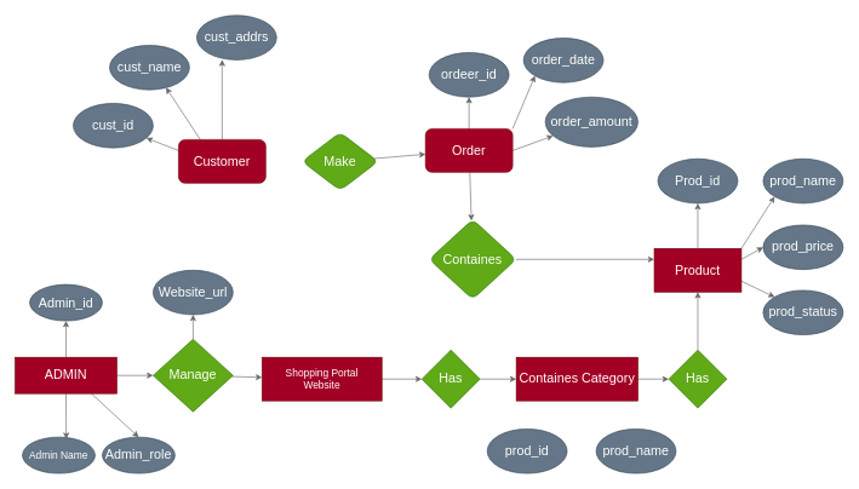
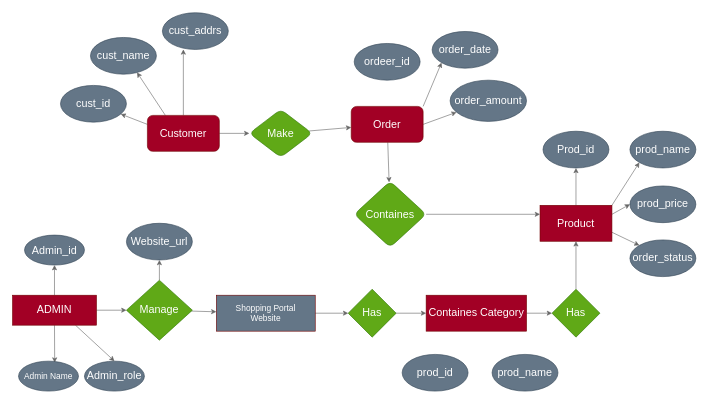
  <mxCell id="0" />
  <mxCell id="1" parent="0" />
  <mxCell id="2" value="" style="edgeStyle=none;html=1;fontSize=18;strokeColor=#666666;fillColor=#f5f5f5;" edge="1" parent="1" source="6" target="9"><mxGeometry relative="1" as="geometry" /></mxCell>
  <mxCell id="3" style="edgeStyle=none;html=1;exitX=0.5;exitY=0;exitDx=0;exitDy=0;entryX=0.5;entryY=1;entryDx=0;entryDy=0;fontSize=14;strokeColor=#666666;fillColor=#f5f5f5;" edge="1" parent="1" source="6" target="13"><mxGeometry relative="1" as="geometry" /></mxCell>
  <mxCell id="4" style="edgeStyle=none;html=1;exitX=0.5;exitY=1;exitDx=0;exitDy=0;entryX=0.603;entryY=0.047;entryDx=0;entryDy=0;entryPerimeter=0;fontSize=14;strokeColor=#666666;fillColor=#f5f5f5;" edge="1" parent="1" source="6" target="12"><mxGeometry relative="1" as="geometry" /></mxCell>
  <mxCell id="5" style="edgeStyle=none;html=1;exitX=0.75;exitY=1;exitDx=0;exitDy=0;entryX=0.5;entryY=0;entryDx=0;entryDy=0;fontSize=14;strokeColor=#666666;fillColor=#f5f5f5;" edge="1" parent="1" source="6" target="14"><mxGeometry relative="1" as="geometry" /></mxCell>
  <mxCell id="6" value="&lt;font style=&quot;font-size: 18px;&quot;&gt;ADMIN&lt;/font&gt;" style="rounded=0;whiteSpace=wrap;html=1;fillColor=#a20025;fontColor=#ffffff;strokeColor=#6F0000;" vertex="1" parent="1"><mxGeometry x="20" y="492" width="140" height="50" as="geometry" /></mxCell>
  <mxCell id="7" value="" style="edgeStyle=none;html=1;fontSize=18;strokeColor=#666666;fillColor=#f5f5f5;" edge="1" parent="1" source="9" target="11"><mxGeometry relative="1" as="geometry" /></mxCell>
  <mxCell id="8" style="edgeStyle=none;html=1;exitX=0.5;exitY=0;exitDx=0;exitDy=0;fontSize=14;strokeColor=#666666;fillColor=#f5f5f5;" edge="1" parent="1" source="9" target="15"><mxGeometry relative="1" as="geometry" /></mxCell>
  <mxCell id="9" value="&lt;font style=&quot;font-size: 18px;&quot;&gt;Manage&lt;/font&gt;" style="rhombus;whiteSpace=wrap;html=1;rounded=0;fillColor=#60a917;strokeColor=#2D7600;fontColor=#ffffff;" vertex="1" parent="1"><mxGeometry x="210" y="467" width="110" height="100" as="geometry" /></mxCell>
  <mxCell id="10" value="" style="edgeStyle=none;html=1;fontSize=14;strokeColor=#666666;fillColor=#f5f5f5;" edge="1" parent="1" source="11" target="17"><mxGeometry relative="1" as="geometry" /></mxCell>
- <mxCell id="11" value="&lt;font style=&quot;font-size: 14px;&quot;&gt;Shopping Portal&lt;br&gt;Website&lt;/font&gt;" style="whiteSpace=wrap;html=1;rounded=0;fillColor=#a20025;fontColor=#ffffff;strokeColor=#6F0000;" vertex="1" parent="1"><mxGeometry x="360" y="492" width="165" height="60" as="geometry" /></mxCell>
+ <mxCell id="11" value="&lt;font style=&quot;font-size: 14px;&quot;&gt;Shopping Portal&lt;br&gt;Website&lt;/font&gt;" style="whiteSpace=wrap;html=1;rounded=0;fillColor=#647687;fontColor=#ffffff;strokeColor=#6F0000;" vertex="1" parent="1"><mxGeometry x="360" y="492" width="165" height="60" as="geometry" /></mxCell>
  <mxCell id="12" value="&lt;font style=&quot;font-size: 14px;&quot;&gt;Admin Name&lt;/font&gt;" style="ellipse;whiteSpace=wrap;html=1;fontSize=18;fillColor=#647687;fontColor=#ffffff;strokeColor=#314354;gradientColor=none;" vertex="1" parent="1"><mxGeometry x="30" y="602" width="100" height="50" as="geometry" /></mxCell>
  <mxCell id="13" value="Admin_id" style="ellipse;whiteSpace=wrap;html=1;fontSize=18;fillColor=#647687;fontColor=#ffffff;strokeColor=#314354;gradientColor=none;" vertex="1" parent="1"><mxGeometry x="40" y="391.72" width="100" height="50" as="geometry" /></mxCell>
  <mxCell id="14" value="Admin_role" style="ellipse;whiteSpace=wrap;html=1;fontSize=18;fillColor=#647687;fontColor=#ffffff;strokeColor=#314354;gradientColor=none;" vertex="1" parent="1"><mxGeometry x="140" y="602" width="100" height="50" as="geometry" /></mxCell>
  <mxCell id="15" value="Website_url" style="ellipse;whiteSpace=wrap;html=1;fontSize=18;fillColor=#647687;fontColor=#ffffff;strokeColor=#314354;gradientColor=none;" vertex="1" parent="1"><mxGeometry x="210" y="372" width="110" height="61.25" as="geometry" /></mxCell>
  <mxCell id="16" value="" style="edgeStyle=none;html=1;fontSize=18;strokeColor=#666666;fillColor=#f5f5f5;" edge="1" parent="1" source="17" target="19"><mxGeometry relative="1" as="geometry" /></mxCell>
  <mxCell id="17" value="&lt;font style=&quot;font-size: 18px;&quot;&gt;Has&lt;/font&gt;" style="rhombus;whiteSpace=wrap;html=1;rounded=0;fillColor=#60a917;strokeColor=#2D7600;fontColor=#ffffff;" vertex="1" parent="1"><mxGeometry x="580" y="482" width="80" height="80" as="geometry" /></mxCell>
  <mxCell id="18" value="" style="edgeStyle=none;html=1;fontSize=18;strokeColor=#666666;fillColor=#f5f5f5;" edge="1" parent="1" source="19" target="21"><mxGeometry relative="1" as="geometry" /></mxCell>
  <mxCell id="19" value="&lt;font style=&quot;font-size: 18px;&quot;&gt;Containes Category&lt;/font&gt;" style="whiteSpace=wrap;html=1;rounded=0;fillColor=#a20025;fontColor=#ffffff;strokeColor=#6F0000;" vertex="1" parent="1"><mxGeometry x="710" y="492" width="167.5" height="60" as="geometry" /></mxCell>
  <mxCell id="20" value="" style="edgeStyle=none;html=1;fontSize=18;exitX=0.5;exitY=0;exitDx=0;exitDy=0;fillColor=#f5f5f5;strokeColor=#666666;" edge="1" parent="1" source="21" target="26"><mxGeometry relative="1" as="geometry"><mxPoint x="970" y="482" as="sourcePoint" /></mxGeometry></mxCell>
  <mxCell id="21" value="&lt;font style=&quot;font-size: 18px;&quot;&gt;Has&lt;/font&gt;" style="rhombus;whiteSpace=wrap;html=1;rounded=0;fillColor=#60a917;strokeColor=#2D7600;fontColor=#ffffff;" vertex="1" parent="1"><mxGeometry x="920" y="482" width="80" height="80" as="geometry" /></mxCell>
  <mxCell id="22" style="edgeStyle=none;html=1;exitX=0.5;exitY=0;exitDx=0;exitDy=0;fontSize=18;fillColor=#f5f5f5;strokeColor=#666666;" edge="1" parent="1" source="26" target="28"><mxGeometry relative="1" as="geometry" /></mxCell>
  <mxCell id="23" style="edgeStyle=none;html=1;exitX=1;exitY=0;exitDx=0;exitDy=0;entryX=0;entryY=1;entryDx=0;entryDy=0;fontSize=18;fillColor=#f5f5f5;strokeColor=#666666;" edge="1" parent="1" source="26" target="27"><mxGeometry relative="1" as="geometry" /></mxCell>
  <mxCell id="24" style="edgeStyle=none;html=1;exitX=1;exitY=0.25;exitDx=0;exitDy=0;entryX=0;entryY=0.5;entryDx=0;entryDy=0;fontSize=18;fillColor=#f5f5f5;strokeColor=#666666;" edge="1" parent="1" source="26" target="29"><mxGeometry relative="1" as="geometry" /></mxCell>
  <mxCell id="25" style="edgeStyle=none;html=1;exitX=1;exitY=0.75;exitDx=0;exitDy=0;entryX=0;entryY=0;entryDx=0;entryDy=0;fontSize=18;fillColor=#f5f5f5;strokeColor=#666666;" edge="1" parent="1" source="26" target="30"><mxGeometry relative="1" as="geometry" /></mxCell>
  <mxCell id="26" value="&lt;font style=&quot;font-size: 18px;&quot;&gt;Product&lt;/font&gt;" style="whiteSpace=wrap;html=1;rounded=0;fillColor=#a20025;fontColor=#ffffff;strokeColor=#6F0000;" vertex="1" parent="1"><mxGeometry x="900" y="342" width="120" height="60" as="geometry" /></mxCell>
  <mxCell id="27" value="prod_name" style="ellipse;whiteSpace=wrap;html=1;fontSize=18;fillColor=#647687;fontColor=#ffffff;strokeColor=#314354;gradientColor=none;" vertex="1" parent="1"><mxGeometry x="1050" y="218.47" width="110" height="61.25" as="geometry" /></mxCell>
  <mxCell id="28" value="Prod_id" style="ellipse;whiteSpace=wrap;html=1;fontSize=18;fillColor=#647687;fontColor=#ffffff;strokeColor=#314354;gradientColor=none;" vertex="1" parent="1"><mxGeometry x="905" y="218.47" width="110" height="61.25" as="geometry" /></mxCell>
  <mxCell id="29" value="prod_price" style="ellipse;whiteSpace=wrap;html=1;fontSize=18;fillColor=#647687;fontColor=#ffffff;strokeColor=#314354;gradientColor=none;" vertex="1" parent="1"><mxGeometry x="1050" y="309.72" width="110" height="61.25" as="geometry" /></mxCell>
- <mxCell id="30" value="prod_status" style="ellipse;whiteSpace=wrap;html=1;fontSize=18;fillColor=#647687;fontColor=#ffffff;strokeColor=#314354;gradientColor=none;" vertex="1" parent="1"><mxGeometry x="1050" y="399.72" width="110" height="61.25" as="geometry" /></mxCell>
+ <mxCell id="30" value="order_status" style="ellipse;whiteSpace=wrap;html=1;fontSize=18;fillColor=#647687;fontColor=#ffffff;strokeColor=#314354;gradientColor=none;" vertex="1" parent="1"><mxGeometry x="1050" y="399.72" width="110" height="61.25" as="geometry" /></mxCell>
+ <mxCell id="31" value="" style="edgeStyle=none;html=1;fontSize=18;strokeColor=#666666;fillColor=#f5f5f5;" edge="1" parent="1" source="35" target="37"><mxGeometry relative="1" as="geometry" /></mxCell>
  <mxCell id="32" style="edgeStyle=none;html=1;exitX=0;exitY=0.25;exitDx=0;exitDy=0;fontSize=18;strokeColor=#666666;fillColor=#f5f5f5;" edge="1" parent="1" source="35" target="47"><mxGeometry relative="1" as="geometry" /></mxCell>
  <mxCell id="33" style="edgeStyle=none;html=1;exitX=0.25;exitY=0;exitDx=0;exitDy=0;entryX=0.706;entryY=0.952;entryDx=0;entryDy=0;entryPerimeter=0;fontSize=18;strokeColor=#666666;fillColor=#f5f5f5;" edge="1" parent="1" source="35" target="46"><mxGeometry relative="1" as="geometry" /></mxCell>
  <mxCell id="34" style="edgeStyle=none;html=1;exitX=0.5;exitY=0;exitDx=0;exitDy=0;entryX=0.318;entryY=1;entryDx=0;entryDy=0;entryPerimeter=0;fontSize=18;strokeColor=#666666;fillColor=#f5f5f5;" edge="1" parent="1" source="35" target="45"><mxGeometry relative="1" as="geometry" /></mxCell>
  <mxCell id="35" value="Customer" style="rounded=1;whiteSpace=wrap;html=1;fontSize=18;fillColor=#a20025;fontColor=#ffffff;strokeColor=#6F0000;" vertex="1" parent="1"><mxGeometry x="245" y="192" width="120" height="60" as="geometry" /></mxCell>
  <mxCell id="36" value="" style="edgeStyle=none;html=1;fontSize=18;fillColor=#f5f5f5;strokeColor=#666666;" edge="1" parent="1" source="37" target="42"><mxGeometry relative="1" as="geometry" /></mxCell>
  <mxCell id="37" value="Make" style="rhombus;whiteSpace=wrap;html=1;fontSize=18;rounded=1;fillColor=#60a917;strokeColor=#2D7600;fontColor=#ffffff;" vertex="1" parent="1"><mxGeometry x="415" y="182" width="105" height="80" as="geometry" /></mxCell>
  <mxCell id="38" value="" style="edgeStyle=none;html=1;fontSize=18;fillColor=#f5f5f5;strokeColor=#666666;" edge="1" parent="1" source="42" target="44"><mxGeometry relative="1" as="geometry" /></mxCell>
  <mxCell id="39" style="edgeStyle=none;html=1;exitX=1;exitY=0.5;exitDx=0;exitDy=0;fontSize=18;fillColor=#f5f5f5;strokeColor=#666666;" edge="1" parent="1" source="42" target="50"><mxGeometry relative="1" as="geometry" /></mxCell>
  <mxCell id="40" style="edgeStyle=none;html=1;exitX=1;exitY=0;exitDx=0;exitDy=0;entryX=0;entryY=1;entryDx=0;entryDy=0;fontSize=18;fillColor=#f5f5f5;strokeColor=#666666;" edge="1" parent="1" source="42" target="49"><mxGeometry relative="1" as="geometry" /></mxCell>
- <mxCell id="41" style="edgeStyle=none;html=1;exitX=0.5;exitY=0;exitDx=0;exitDy=0;fontSize=18;fillColor=#f5f5f5;strokeColor=#666666;" edge="1" parent="1" source="42" target="48"><mxGeometry relative="1" as="geometry" /></mxCell>
  <mxCell id="42" value="Order" style="whiteSpace=wrap;html=1;fontSize=18;rounded=1;fillColor=#a20025;fontColor=#ffffff;strokeColor=#6F0000;" vertex="1" parent="1"><mxGeometry x="585" y="177" width="120" height="60" as="geometry" /></mxCell>
  <mxCell id="43" style="edgeStyle=none;html=1;exitX=1;exitY=0.5;exitDx=0;exitDy=0;entryX=0;entryY=0.25;entryDx=0;entryDy=0;fontSize=18;fillColor=#f5f5f5;strokeColor=#666666;" edge="1" parent="1" source="44" target="26"><mxGeometry relative="1" as="geometry" /></mxCell>
  <mxCell id="44" value="Containes" style="rhombus;whiteSpace=wrap;html=1;fontSize=18;rounded=1;fillColor=#60a917;strokeColor=#2D7600;fontColor=#ffffff;" vertex="1" parent="1"><mxGeometry x="590" y="302" width="120" height="110" as="geometry" /></mxCell>
  <mxCell id="45" value="cust_addrs" style="ellipse;whiteSpace=wrap;html=1;fontSize=18;fillColor=#647687;fontColor=#ffffff;strokeColor=#314354;gradientColor=none;" vertex="1" parent="1"><mxGeometry x="270" y="20.75" width="110" height="61.25" as="geometry" /></mxCell>
  <mxCell id="46" value="cust_name" style="ellipse;whiteSpace=wrap;html=1;fontSize=18;fillColor=#647687;fontColor=#ffffff;strokeColor=#314354;gradientColor=none;" vertex="1" parent="1"><mxGeometry x="150" y="62" width="110" height="61.25" as="geometry" /></mxCell>
  <mxCell id="47" value="cust_id" style="ellipse;whiteSpace=wrap;html=1;fontSize=18;fillColor=#647687;fontColor=#ffffff;strokeColor=#314354;gradientColor=none;" vertex="1" parent="1"><mxGeometry x="100" y="142" width="110" height="61.25" as="geometry" /></mxCell>
  <mxCell id="48" value="ordeer_id" style="ellipse;whiteSpace=wrap;html=1;fontSize=18;fillColor=#647687;fontColor=#ffffff;strokeColor=#314354;gradientColor=none;" vertex="1" parent="1"><mxGeometry x="590" y="72" width="110" height="61.25" as="geometry" /></mxCell>
  <mxCell id="49" value="order_date" style="ellipse;whiteSpace=wrap;html=1;fontSize=18;fillColor=#647687;fontColor=#ffffff;strokeColor=#314354;gradientColor=none;" vertex="1" parent="1"><mxGeometry x="720" width="110" height="61.25" as="geometry" y="52" /></mxCell>
  <mxCell id="50" value="order_amount" style="ellipse;whiteSpace=wrap;html=1;fontSize=18;fillColor=#647687;fontColor=#ffffff;strokeColor=#314354;gradientColor=none;" vertex="1" parent="1"><mxGeometry x="750" y="133.25" width="127.5" height="68.75" as="geometry" /></mxCell>
  <mxCell id="51" value="prod_id" style="ellipse;whiteSpace=wrap;html=1;fontSize=18;fillColor=#647687;fontColor=#ffffff;strokeColor=#314354;gradientColor=none;" vertex="1" parent="1"><mxGeometry x="670" y="590.75" width="110" height="61.25" as="geometry" /></mxCell>
  <mxCell id="52" value="prod_name" style="ellipse;whiteSpace=wrap;html=1;fontSize=18;fillColor=#647687;fontColor=#ffffff;strokeColor=#314354;gradientColor=none;" vertex="1" parent="1"><mxGeometry x="820" y="590.75" width="110" height="61.25" as="geometry" /></mxCell>
